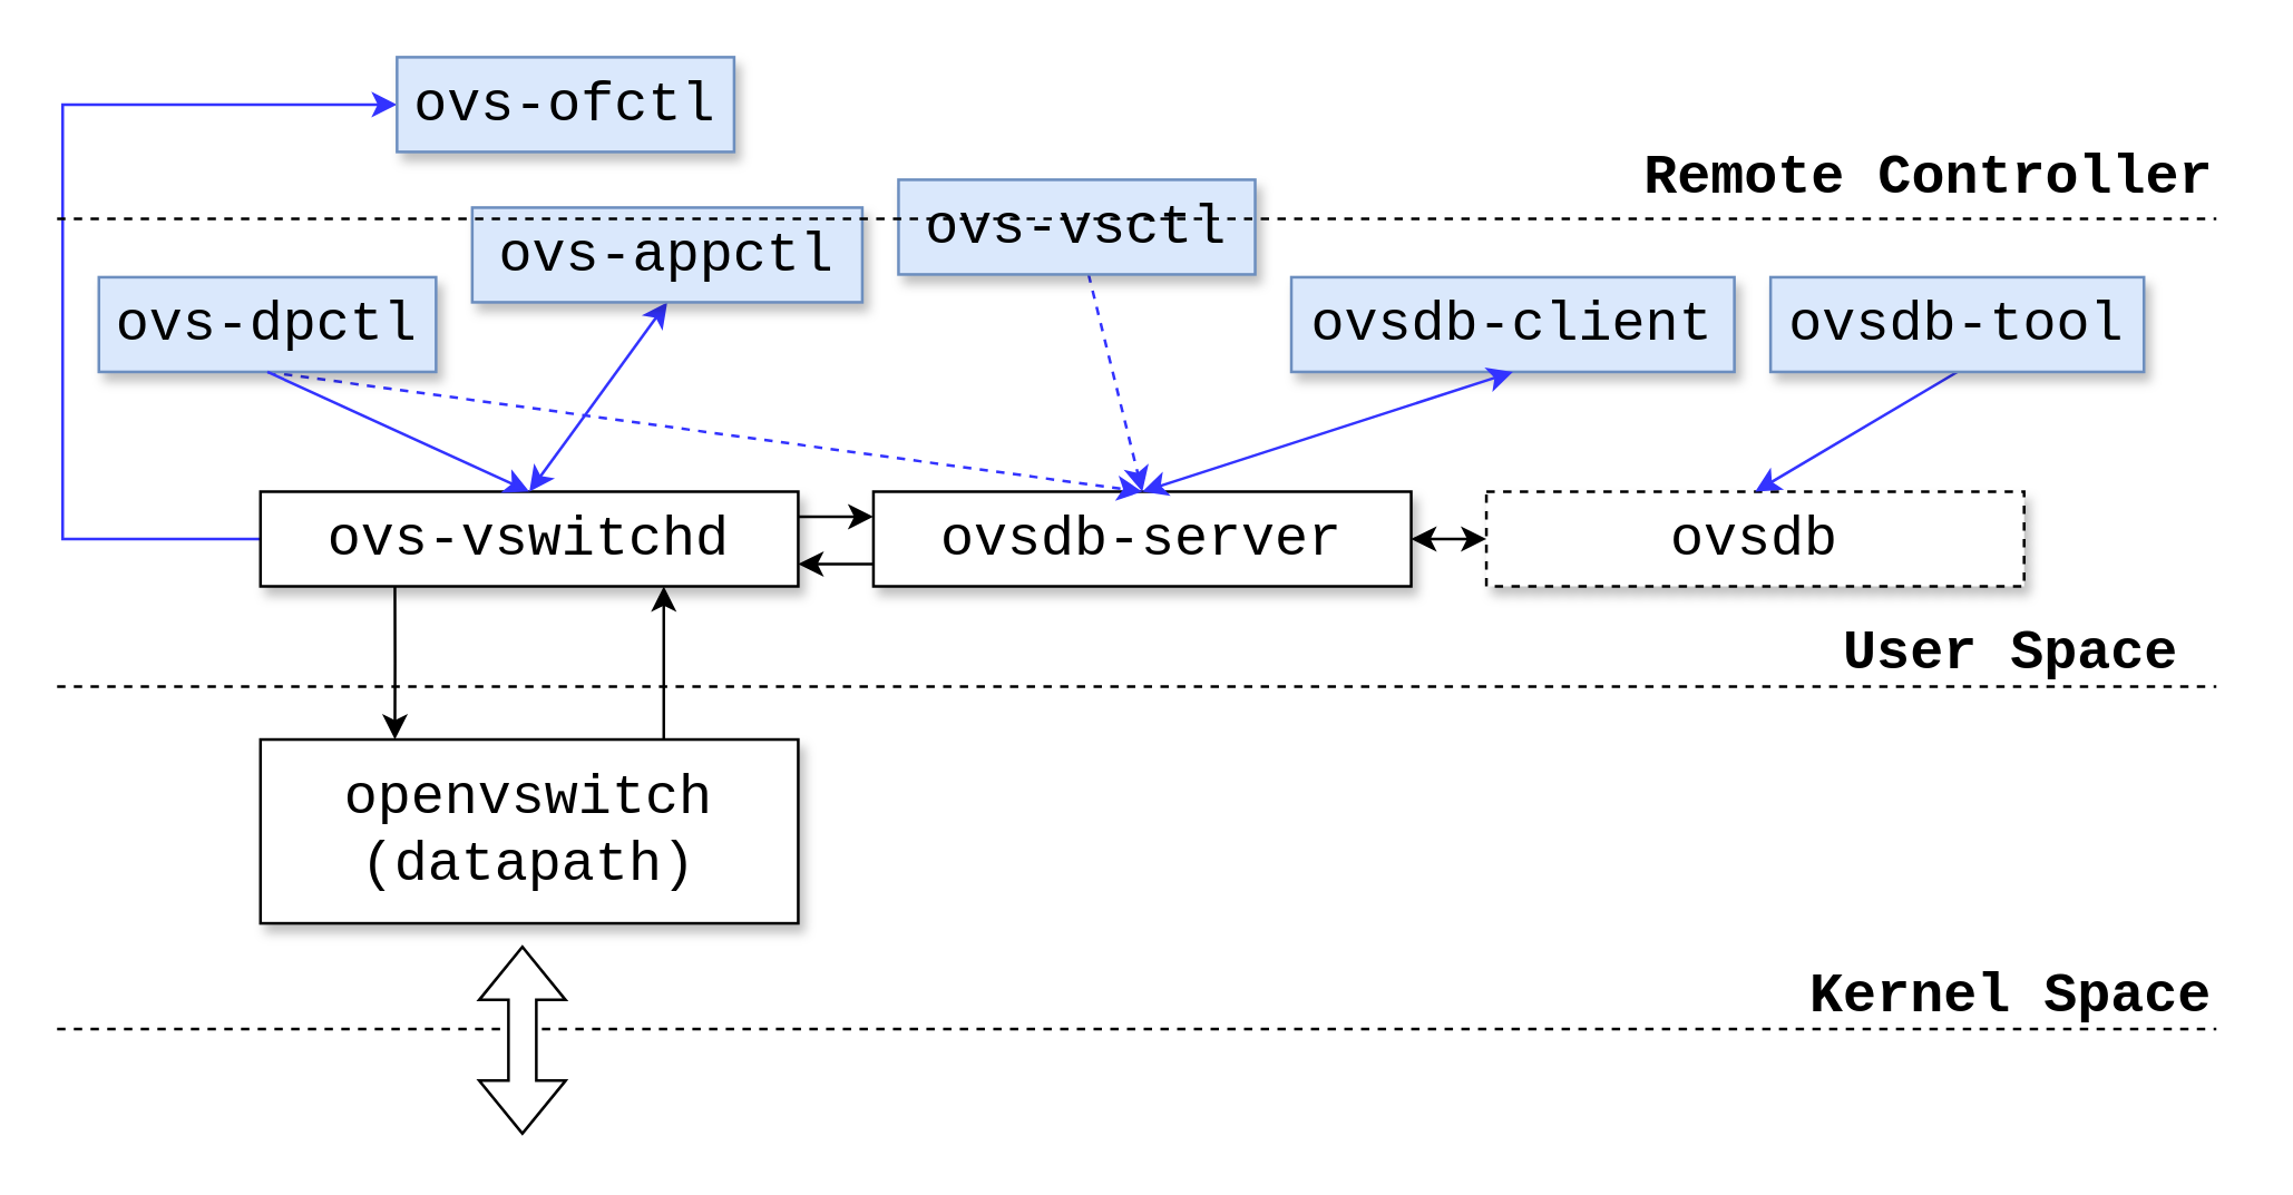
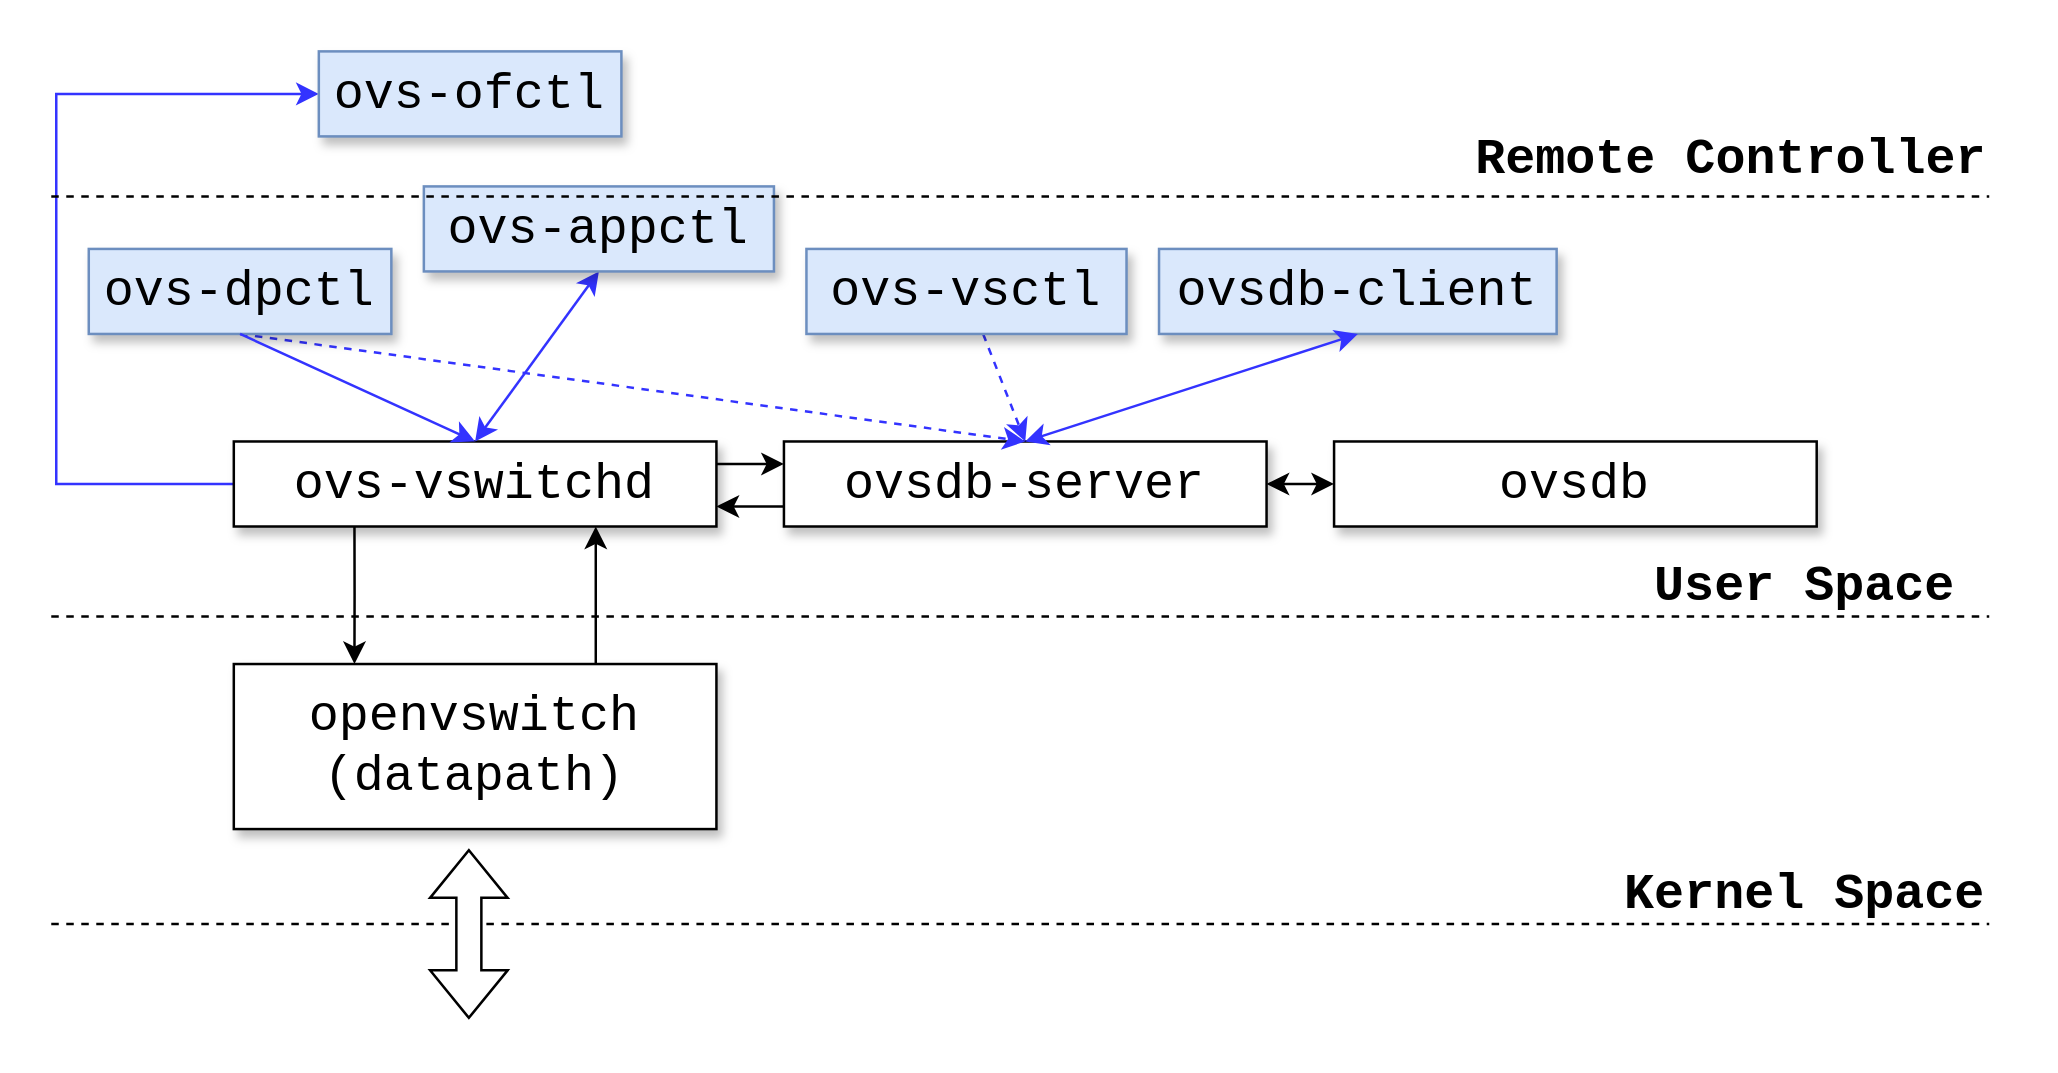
  <mxCell id="0" />
  <mxCell id="1" parent="0" />
  <mxCell id="2" style="edgeStyle=orthogonalEdgeStyle;rounded=0;orthogonalLoop=1;jettySize=auto;html=1;entryX=0.25;entryY=0;entryDx=0;entryDy=0;fontFamily=Courier New;fontSize=20;exitX=0.25;exitY=1;exitDx=0;exitDy=0;" edge="1" parent="1" source="5" target="12"><mxGeometry relative="1" as="geometry" /></mxCell>
  <mxCell id="3" style="edgeStyle=orthogonalEdgeStyle;rounded=0;orthogonalLoop=1;jettySize=auto;html=1;entryX=0;entryY=0.25;entryDx=0;entryDy=0;fontFamily=Courier New;fontSize=20;" edge="1" parent="1" target="9"><mxGeometry relative="1" as="geometry"><mxPoint x="284" y="185" as="sourcePoint" /></mxGeometry></mxCell>
  <mxCell id="4" style="rounded=0;orthogonalLoop=1;jettySize=auto;html=1;entryX=0;entryY=0.5;entryDx=0;entryDy=0;fontFamily=Courier New;fontSize=20;startArrow=none;startFill=0;strokeColor=#3333FF;fillColor=default;edgeStyle=orthogonalEdgeStyle;" edge="1" parent="1" source="5" target="24"><mxGeometry relative="1" as="geometry"><Array as="points"><mxPoint x="22" y="193" /><mxPoint x="22" y="37" /></Array></mxGeometry></mxCell>
  <mxCell id="5" value="&lt;font face=&quot;Courier New&quot; style=&quot;font-size: 20px&quot;&gt;ovs-vswitchd&lt;/font&gt;" style="rounded=0;whiteSpace=wrap;html=1;shadow=1;" vertex="1" parent="1"><mxGeometry x="93" y="176" width="193" height="34" as="geometry" /></mxCell>
  <mxCell id="6" value="" style="endArrow=none;dashed=1;html=1;rounded=0;" edge="1" parent="1"><mxGeometry width="50" height="50" relative="1" as="geometry"><mxPoint x="20" y="246" as="sourcePoint" /><mxPoint x="795" y="246" as="targetPoint" /></mxGeometry></mxCell>
  <mxCell id="7" style="edgeStyle=orthogonalEdgeStyle;rounded=0;orthogonalLoop=1;jettySize=auto;html=1;entryX=1;entryY=0.75;entryDx=0;entryDy=0;fontFamily=Courier New;fontSize=20;" edge="1" parent="1" target="5"><mxGeometry relative="1" as="geometry"><mxPoint x="316" y="202" as="sourcePoint" /></mxGeometry></mxCell>
  <mxCell id="8" style="edgeStyle=orthogonalEdgeStyle;rounded=0;orthogonalLoop=1;jettySize=auto;html=1;fontFamily=Courier New;fontSize=20;startArrow=classic;startFill=1;" edge="1" parent="1" source="9" target="10"><mxGeometry relative="1" as="geometry" /></mxCell>
  <mxCell id="9" value="&lt;font face=&quot;Courier New&quot; style=&quot;font-size: 20px&quot;&gt;ovsdb-server&lt;/font&gt;" style="rounded=0;whiteSpace=wrap;html=1;shadow=1;" vertex="1" parent="1"><mxGeometry x="313" y="176" width="193" height="34" as="geometry" /></mxCell>
- <mxCell id="10" value="&lt;font face=&quot;Courier New&quot; style=&quot;font-size: 20px&quot;&gt;ovsdb&lt;/font&gt;" style="rounded=0;whiteSpace=wrap;html=1;shadow=1;dashed=1;" vertex="1" parent="1"><mxGeometry x="533" y="176" width="193" height="34" as="geometry" /></mxCell>
+ <mxCell id="10" value="&lt;font face=&quot;Courier New&quot; style=&quot;font-size: 20px&quot;&gt;ovsdb&lt;/font&gt;" style="rounded=0;whiteSpace=wrap;html=1;shadow=1;" vertex="1" parent="1"><mxGeometry x="533" y="176" width="193" height="34" as="geometry" /></mxCell>
  <mxCell id="11" style="edgeStyle=orthogonalEdgeStyle;rounded=0;orthogonalLoop=1;jettySize=auto;html=1;fontFamily=Courier New;fontSize=20;entryX=0.75;entryY=1;entryDx=0;entryDy=0;exitX=0.75;exitY=0;exitDx=0;exitDy=0;" edge="1" parent="1" source="12" target="5"><mxGeometry relative="1" as="geometry"><mxPoint x="189.5" y="270" as="targetPoint" /></mxGeometry></mxCell>
  <mxCell id="12" value="&lt;span style=&quot;font-family: &amp;#34;courier new&amp;#34; ; font-size: 20px&quot;&gt;openvswitch (datapath)&lt;/span&gt;" style="rounded=0;whiteSpace=wrap;html=1;shadow=1;" vertex="1" parent="1"><mxGeometry x="93" y="265" width="193" height="66" as="geometry" /></mxCell>
  <mxCell id="13" style="edgeStyle=none;rounded=0;orthogonalLoop=1;jettySize=auto;html=1;entryX=0.5;entryY=0;entryDx=0;entryDy=0;fontFamily=Courier New;fontSize=20;startArrow=none;startFill=0;strokeColor=#3333FF;fillColor=default;exitX=0.5;exitY=1;exitDx=0;exitDy=0;dashed=1;" edge="1" parent="1" source="14" target="9"><mxGeometry relative="1" as="geometry" /></mxCell>
  <mxCell id="14" value="&lt;font face=&quot;Courier New&quot; style=&quot;font-size: 20px&quot;&gt;ovs-dpctl&lt;/font&gt;" style="rounded=0;whiteSpace=wrap;html=1;shadow=1;fillColor=#dae8fc;strokeColor=#6c8ebf;" vertex="1" parent="1"><mxGeometry x="35" y="99" width="121" height="34" as="geometry" /></mxCell>
  <mxCell id="15" style="edgeStyle=none;rounded=0;orthogonalLoop=1;jettySize=auto;html=1;entryX=0.5;entryY=0;entryDx=0;entryDy=0;fontFamily=Courier New;fontSize=20;startArrow=classic;startFill=1;strokeColor=#3333FF;fillColor=default;exitX=0.5;exitY=1;exitDx=0;exitDy=0;" edge="1" parent="1" source="16" target="5"><mxGeometry relative="1" as="geometry" /></mxCell>
  <mxCell id="16" value="&lt;font face=&quot;Courier New&quot; style=&quot;font-size: 20px&quot;&gt;ovs-appctl&lt;/font&gt;" style="rounded=0;whiteSpace=wrap;html=1;shadow=1;fillColor=#dae8fc;strokeColor=#6c8ebf;" vertex="1" parent="1"><mxGeometry x="169" y="74" width="140" height="34" as="geometry" /></mxCell>
  <mxCell id="17" style="edgeStyle=none;rounded=0;orthogonalLoop=1;jettySize=auto;html=1;entryX=0.5;entryY=0;entryDx=0;entryDy=0;fontFamily=Courier New;fontSize=20;startArrow=none;startFill=0;strokeColor=#3333FF;fillColor=default;dashed=1;" edge="1" parent="1" source="18" target="9"><mxGeometry relative="1" as="geometry" /></mxCell>
- <mxCell id="18" value="&lt;font face=&quot;Courier New&quot; style=&quot;font-size: 20px&quot;&gt;ovs-vsctl&lt;/font&gt;" style="rounded=0;whiteSpace=wrap;html=1;shadow=1;fillColor=#dae8fc;strokeColor=#6c8ebf;" vertex="1" parent="1"><mxGeometry x="322" y="64" width="128" height="34" as="geometry" /></mxCell>
+ <mxCell id="18" value="&lt;font face=&quot;Courier New&quot; style=&quot;font-size: 20px&quot;&gt;ovs-vsctl&lt;/font&gt;" style="rounded=0;whiteSpace=wrap;html=1;shadow=1;fillColor=#dae8fc;strokeColor=#6c8ebf;" vertex="1" parent="1"><mxGeometry x="322" y="99" width="128" height="34" as="geometry" /></mxCell>
  <mxCell id="19" value="&lt;font face=&quot;Courier New&quot; style=&quot;font-size: 20px&quot;&gt;ovsdb-client&lt;/font&gt;" style="rounded=0;whiteSpace=wrap;html=1;shadow=1;fillColor=#dae8fc;strokeColor=#6c8ebf;" vertex="1" parent="1"><mxGeometry x="463" y="99" width="159" height="34" as="geometry" /></mxCell>
- <mxCell id="20" style="rounded=0;orthogonalLoop=1;jettySize=auto;html=1;entryX=0.5;entryY=0;entryDx=0;entryDy=0;fontFamily=Courier New;fontSize=20;startArrow=none;startFill=0;fillColor=default;strokeColor=#3333FF;exitX=0.5;exitY=1;exitDx=0;exitDy=0;" edge="1" parent="1" source="21" target="10"><mxGeometry relative="1" as="geometry" /></mxCell>
- <mxCell id="21" value="&lt;font face=&quot;Courier New&quot; style=&quot;font-size: 20px&quot;&gt;ovsdb-tool&lt;/font&gt;" style="rounded=0;whiteSpace=wrap;html=1;shadow=1;fillColor=#dae8fc;strokeColor=#6c8ebf;" vertex="1" parent="1"><mxGeometry x="635" y="99" width="134" height="34" as="geometry" /></mxCell>
  <mxCell id="22" value="" style="endArrow=none;dashed=1;html=1;rounded=0;" edge="1" parent="1"><mxGeometry width="50" height="50" relative="1" as="geometry"><mxPoint x="20" y="369" as="sourcePoint" /><mxPoint x="795" y="369" as="targetPoint" /></mxGeometry></mxCell>
  <mxCell id="23" value="" style="endArrow=none;dashed=1;html=1;rounded=0;" edge="1" parent="1"><mxGeometry width="50" height="50" relative="1" as="geometry"><mxPoint x="20" y="78" as="sourcePoint" /><mxPoint x="795" y="78" as="targetPoint" /></mxGeometry></mxCell>
- <mxCell id="24" value="&lt;font face=&quot;Courier New&quot; style=&quot;font-size: 20px&quot;&gt;ovs-ofctl&lt;/font&gt;" style="rounded=0;whiteSpace=wrap;html=1;shadow=1;fillColor=#dae8fc;strokeColor=#6c8ebf;" vertex="1" parent="1"><mxGeometry x="142" y="20" width="121" height="34" as="geometry" /></mxCell>
+ <mxCell id="24" value="&lt;font face=&quot;Courier New&quot; style=&quot;font-size: 20px&quot;&gt;ovs-ofctl&lt;/font&gt;" style="rounded=0;whiteSpace=wrap;html=1;shadow=1;fillColor=#dae8fc;strokeColor=#6c8ebf;" vertex="1" parent="1"><mxGeometry x="127" y="20" width="121" height="34" as="geometry" /></mxCell>
  <mxCell id="25" value="" style="shape=flexArrow;endArrow=classic;startArrow=classic;html=1;rounded=0;fontFamily=Courier New;fontSize=20;fillColor=default;" edge="1" parent="1"><mxGeometry width="100" height="100" relative="1" as="geometry"><mxPoint x="187" y="407" as="sourcePoint" /><mxPoint x="187" y="339" as="targetPoint" /></mxGeometry></mxCell>
  <mxCell id="26" style="edgeStyle=none;rounded=0;orthogonalLoop=1;jettySize=auto;html=1;entryX=0.5;entryY=0;entryDx=0;entryDy=0;fontFamily=Courier New;fontSize=20;startArrow=classic;startFill=1;strokeColor=#3333FF;fillColor=default;exitX=0.5;exitY=1;exitDx=0;exitDy=0;" edge="1" parent="1" source="19" target="9"><mxGeometry relative="1" as="geometry" /></mxCell>
  <mxCell id="27" style="edgeStyle=none;rounded=0;orthogonalLoop=1;jettySize=auto;html=1;entryX=0.5;entryY=0;entryDx=0;entryDy=0;fontFamily=Courier New;fontSize=20;startArrow=none;startFill=0;strokeColor=#3333FF;fillColor=default;exitX=0.5;exitY=1;exitDx=0;exitDy=0;" edge="1" parent="1" source="14" target="5"><mxGeometry relative="1" as="geometry" /></mxCell>
  <mxCell id="28" value="User Space" style="text;html=1;strokeColor=none;fillColor=none;align=center;verticalAlign=middle;whiteSpace=wrap;rounded=0;shadow=1;fontFamily=Courier New;fontSize=20;fontStyle=1" vertex="1" parent="1"><mxGeometry x="642" y="227" width="159" height="13" as="geometry" /></mxCell>
  <mxCell id="29" value="Kernel Space" style="text;html=1;strokeColor=none;fillColor=none;align=center;verticalAlign=middle;whiteSpace=wrap;rounded=0;shadow=1;fontFamily=Courier New;fontSize=20;fontStyle=1" vertex="1" parent="1"><mxGeometry x="642" y="350" width="159" height="13" as="geometry" /></mxCell>
  <mxCell id="30" value="Remote Controller" style="text;html=1;strokeColor=none;fillColor=none;align=center;verticalAlign=middle;whiteSpace=wrap;rounded=0;shadow=1;fontFamily=Courier New;fontSize=20;fontStyle=1" vertex="1" parent="1"><mxGeometry x="583" y="56" width="218" height="13" as="geometry" /></mxCell>
